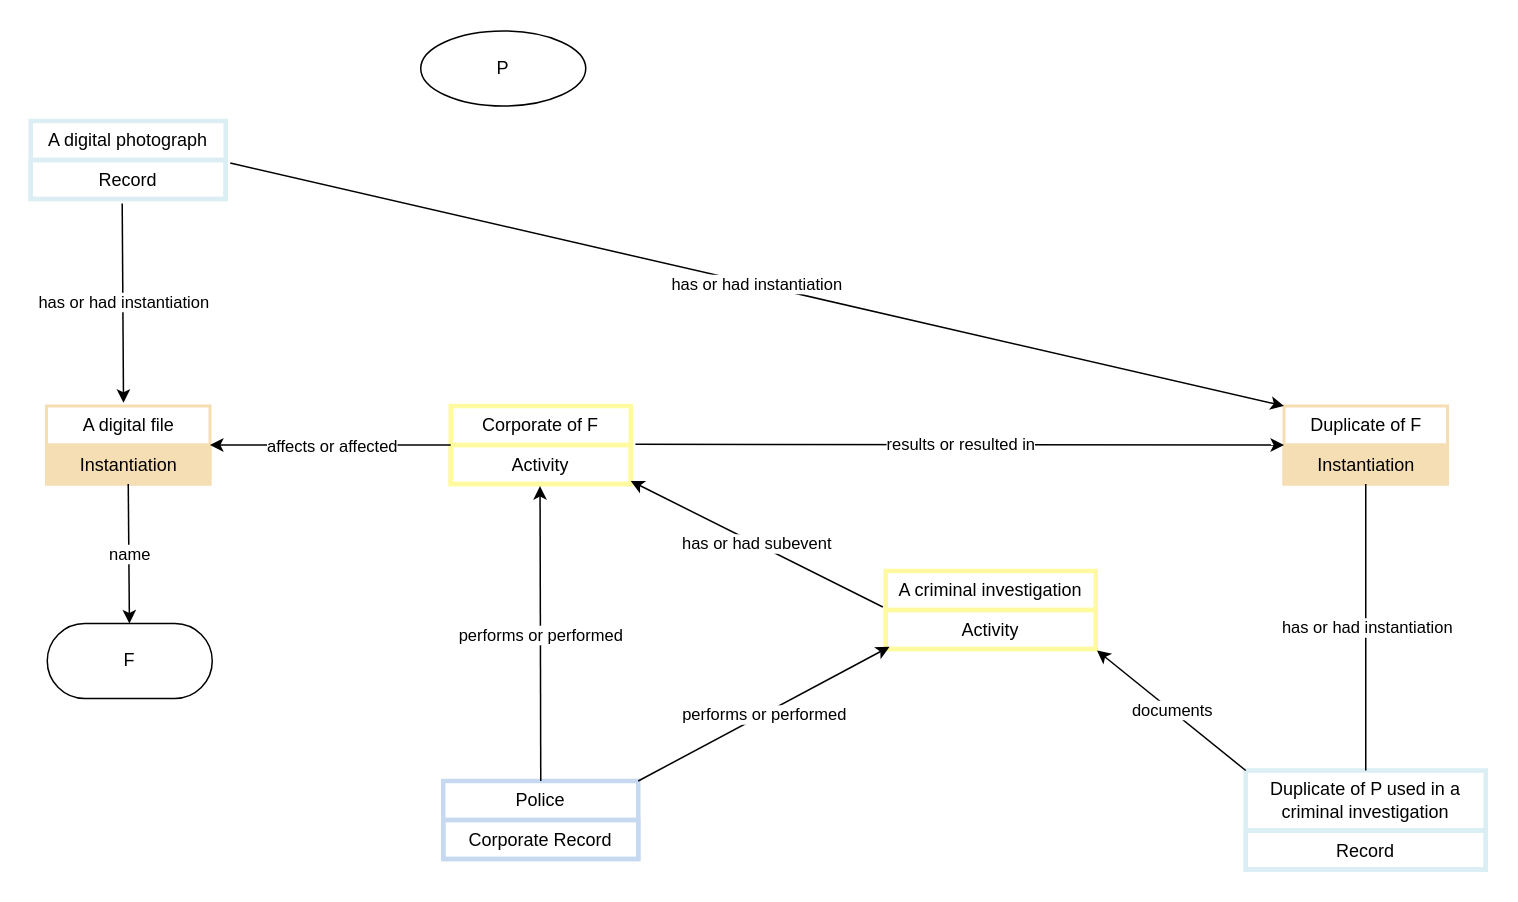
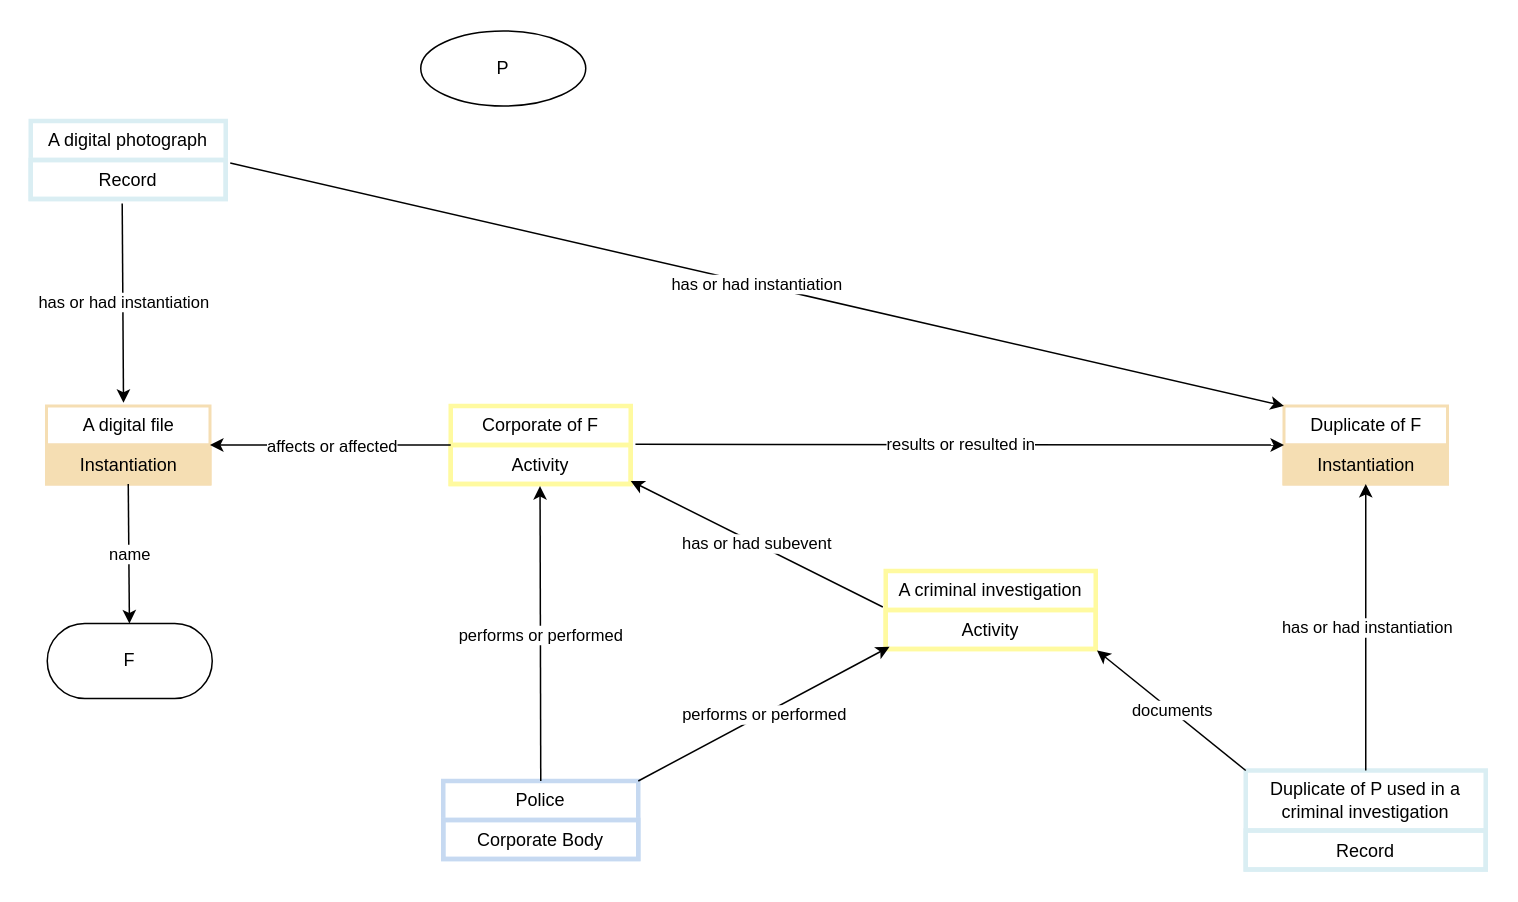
  <mxCell id="0" />
  <mxCell id="1" parent="0" />
  <mxCell id="2" value="A digital photograph" style="swimlane;fontStyle=0;childLayout=stackLayout;horizontal=1;startSize=26;strokeColor=#DAEEF3;strokeWidth=3;fillColor=none;horizontalStack=0;resizeParent=1;resizeParentMax=0;resizeLast=0;collapsible=1;marginBottom=0;whiteSpace=wrap;html=1;" parent="1" vertex="1"><mxGeometry x="20" y="80" width="130" height="52" as="geometry" /></mxCell>
  <mxCell id="3" value="Record" style="text;strokeColor=#DAEEF3;strokeWidth=3;fillColor=none;align=center;verticalAlign=top;spacingLeft=4;spacingRight=4;overflow=hidden;rotatable=0;points=[[0,0.5],[1,0.5]];portConstraint=eastwest;whiteSpace=wrap;html=1;" parent="2" vertex="1"><mxGeometry y="26" width="130" height="26" as="geometry" /></mxCell>
  <mxCell id="4" value="" style="endArrow=classic;html=1;rounded=0;exitX=0.469;exitY=1.115;exitDx=0;exitDy=0;exitPerimeter=0;entryX=0.471;entryY=-0.041;entryDx=0;entryDy=0;entryPerimeter=0;" parent="1" source="3" target="6" edge="1"><mxGeometry relative="1" as="geometry"><mxPoint x="90" y="180" as="sourcePoint" /><mxPoint x="80" y="260" as="targetPoint" /></mxGeometry></mxCell>
  <mxCell id="5" value="has or had instantiation" style="edgeLabel;resizable=0;html=1;;align=center;verticalAlign=middle;" parent="4" connectable="0" vertex="1"><mxGeometry relative="1" as="geometry" /></mxCell>
  <mxCell id="6" value="A digital file" style="swimlane;fontStyle=0;childLayout=stackLayout;horizontal=1;startSize=26;strokeColor=#F5DEB3;strokeWidth=2;fillColor=none;horizontalStack=0;resizeParent=1;resizeParentMax=0;resizeLast=0;collapsible=1;marginBottom=0;whiteSpace=wrap;html=1;" parent="1" vertex="1"><mxGeometry x="30.5" y="270" width="109" height="52" as="geometry" /></mxCell>
  <mxCell id="7" value="Instantiation&lt;div&gt;&lt;br&gt;&lt;/div&gt;" style="text;strokeColor=#F5DEB3;strokeWidth=2;fillColor=#F5DEB3;align=center;verticalAlign=top;spacingLeft=4;spacingRight=4;overflow=hidden;rotatable=0;points=[[0,0.5],[1,0.5]];portConstraint=eastwest;whiteSpace=wrap;html=1;" parent="6" vertex="1"><mxGeometry y="26" width="109" height="26" as="geometry" /></mxCell>
  <mxCell id="8" value="A criminal investigation" style="swimlane;fontStyle=0;childLayout=stackLayout;horizontal=1;startSize=26;strokeColor=#FFFAA0;strokeWidth=3;fillColor=none;horizontalStack=0;resizeParent=1;resizeParentMax=0;resizeLast=0;collapsible=1;marginBottom=0;whiteSpace=wrap;html=1;" parent="1" vertex="1"><mxGeometry x="590" y="380" width="140" height="52" as="geometry" /></mxCell>
  <mxCell id="9" value="Activity" style="text;strokeColor=#FFFAA0;strokeWidth=3;fillColor=none;align=center;verticalAlign=top;spacingLeft=4;spacingRight=4;overflow=hidden;rotatable=0;points=[[0,0.5],[1,0.5]];portConstraint=eastwest;whiteSpace=wrap;html=1;" parent="8" vertex="1"><mxGeometry y="26" width="140" height="26" as="geometry" /></mxCell>
  <mxCell id="10" value="Police" style="swimlane;fontStyle=0;childLayout=stackLayout;horizontal=1;startSize=26;strokeColor=#C6D9F1;strokeWidth=3;fillColor=none;horizontalStack=0;resizeParent=1;resizeParentMax=0;resizeLast=0;collapsible=1;marginBottom=0;whiteSpace=wrap;html=1;" parent="1" vertex="1"><mxGeometry x="295" y="520" width="130" height="52" as="geometry" /></mxCell>
- <mxCell id="11" value="Corporate Record" style="text;strokeColor=#C6D9F1;strokeWidth=3;fillColor=none;align=center;verticalAlign=top;spacingLeft=4;spacingRight=4;overflow=hidden;rotatable=0;points=[[0,0.5],[1,0.5]];portConstraint=eastwest;whiteSpace=wrap;html=1;" parent="10" vertex="1"><mxGeometry y="26" width="130" height="26" as="geometry" /></mxCell>
+ <mxCell id="11" value="Corporate Body" style="text;strokeColor=#C6D9F1;strokeWidth=3;fillColor=none;align=center;verticalAlign=top;spacingLeft=4;spacingRight=4;overflow=hidden;rotatable=0;points=[[0,0.5],[1,0.5]];portConstraint=eastwest;whiteSpace=wrap;html=1;" parent="10" vertex="1"><mxGeometry y="26" width="130" height="26" as="geometry" /></mxCell>
  <mxCell id="12" value="Corporate of F" style="swimlane;fontStyle=0;childLayout=stackLayout;horizontal=1;startSize=26;strokeColor=#FFFAA0;strokeWidth=3;fillColor=none;horizontalStack=0;resizeParent=1;resizeParentMax=0;resizeLast=0;collapsible=1;marginBottom=0;whiteSpace=wrap;html=1;" parent="1" vertex="1"><mxGeometry x="300" y="270" width="120" height="52" as="geometry" /></mxCell>
  <mxCell id="13" value="Activity" style="text;strokeColor=#FFFAA0;strokeWidth=3;fillColor=none;align=center;verticalAlign=top;spacingLeft=4;spacingRight=4;overflow=hidden;rotatable=0;points=[[0,0.5],[1,0.5]];portConstraint=eastwest;whiteSpace=wrap;html=1;" parent="12" vertex="1"><mxGeometry y="26" width="120" height="26" as="geometry" /></mxCell>
  <mxCell id="14" value="" style="endArrow=classic;html=1;rounded=0;exitX=0.5;exitY=1;exitDx=0;exitDy=0;" parent="1" source="6" target="16" edge="1"><mxGeometry relative="1" as="geometry"><mxPoint x="84.5" y="340" as="sourcePoint" /><mxPoint x="86" y="440" as="targetPoint" /></mxGeometry></mxCell>
  <mxCell id="15" value="name" style="edgeLabel;resizable=0;html=1;;align=center;verticalAlign=middle;" parent="14" connectable="0" vertex="1"><mxGeometry relative="1" as="geometry" /></mxCell>
  <mxCell id="16" value="F" style="html=1;whiteSpace=wrap;rounded=1;arcSize=50;" parent="1" vertex="1"><mxGeometry x="31" y="415" width="110" height="50" as="geometry" /></mxCell>
  <mxCell id="17" value="" style="endArrow=classic;html=1;rounded=0;exitX=0;exitY=0.5;exitDx=0;exitDy=0;entryX=1;entryY=0.5;entryDx=0;entryDy=0;" parent="1" source="12" target="6" edge="1"><mxGeometry relative="1" as="geometry"><mxPoint x="130" y="340" as="sourcePoint" /><mxPoint x="170" y="300" as="targetPoint" /></mxGeometry></mxCell>
  <mxCell id="18" value="affects or affected" style="edgeLabel;resizable=0;html=1;;align=center;verticalAlign=middle;" parent="17" connectable="0" vertex="1"><mxGeometry relative="1" as="geometry" /></mxCell>
  <mxCell id="19" value="Duplicate of F" style="swimlane;fontStyle=0;childLayout=stackLayout;horizontal=1;startSize=26;strokeColor=#F5DEB3;strokeWidth=2;fillColor=none;horizontalStack=0;resizeParent=1;resizeParentMax=0;resizeLast=0;collapsible=1;marginBottom=0;whiteSpace=wrap;html=1;" parent="1" vertex="1"><mxGeometry x="855.5" y="270" width="109" height="52" as="geometry" /></mxCell>
  <mxCell id="20" value="Instantiation&lt;div&gt;&lt;br&gt;&lt;/div&gt;" style="text;strokeColor=#F5DEB3;strokeWidth=2;fillColor=#F5DEB3;align=center;verticalAlign=top;spacingLeft=4;spacingRight=4;overflow=hidden;rotatable=0;points=[[0,0.5],[1,0.5]];portConstraint=eastwest;whiteSpace=wrap;html=1;" parent="19" vertex="1"><mxGeometry y="26" width="109" height="26" as="geometry" /></mxCell>
  <mxCell id="21" value="" style="endArrow=classic;html=1;rounded=0;exitX=1.026;exitY=-0.019;exitDx=0;exitDy=0;entryX=0;entryY=0.5;entryDx=0;entryDy=0;exitPerimeter=0;" parent="1" source="13" target="19" edge="1"><mxGeometry relative="1" as="geometry"><mxPoint x="310" y="360" as="sourcePoint" /><mxPoint x="150" y="306" as="targetPoint" /></mxGeometry></mxCell>
  <mxCell id="22" value="results or resulted in" style="edgeLabel;resizable=0;html=1;;align=center;verticalAlign=middle;" parent="21" connectable="0" vertex="1"><mxGeometry relative="1" as="geometry" /></mxCell>
  <mxCell id="23" value="" style="endArrow=classic;html=1;rounded=0;entryX=0.496;entryY=1.054;entryDx=0;entryDy=0;entryPerimeter=0;exitX=0.5;exitY=0;exitDx=0;exitDy=0;" parent="1" source="10" target="13" edge="1"><mxGeometry relative="1" as="geometry"><mxPoint x="360" y="412" as="sourcePoint" /><mxPoint x="280" y="390" as="targetPoint" /></mxGeometry></mxCell>
  <mxCell id="24" value="performs or performed" style="edgeLabel;resizable=0;html=1;;align=center;verticalAlign=middle;" parent="23" connectable="0" vertex="1"><mxGeometry relative="1" as="geometry" /></mxCell>
  <mxCell id="25" value="" style="endArrow=classic;html=1;rounded=0;exitX=1.023;exitY=0.077;exitDx=0;exitDy=0;exitPerimeter=0;entryX=0;entryY=0;entryDx=0;entryDy=0;" parent="1" source="3" target="19" edge="1"><mxGeometry relative="1" as="geometry"><mxPoint x="364.5" y="120" as="sourcePoint" /><mxPoint x="365.5" y="253" as="targetPoint" /></mxGeometry></mxCell>
  <mxCell id="26" value="has or had instantiation" style="edgeLabel;resizable=0;html=1;;align=center;verticalAlign=middle;" parent="25" connectable="0" vertex="1"><mxGeometry relative="1" as="geometry" /></mxCell>
  <mxCell id="27" value="" style="endArrow=classic;html=1;rounded=0;entryX=1;entryY=0.923;entryDx=0;entryDy=0;entryPerimeter=0;exitX=-0.014;exitY=-0.077;exitDx=0;exitDy=0;exitPerimeter=0;" parent="1" source="9" target="13" edge="1"><mxGeometry relative="1" as="geometry"><mxPoint x="480" y="399" as="sourcePoint" /><mxPoint x="480" y="310" as="targetPoint" /></mxGeometry></mxCell>
  <mxCell id="28" value="has or had subevent" style="edgeLabel;resizable=0;html=1;;align=center;verticalAlign=middle;" parent="27" connectable="0" vertex="1"><mxGeometry relative="1" as="geometry" /></mxCell>
  <mxCell id="29" value="" style="endArrow=classic;html=1;rounded=0;entryX=0.018;entryY=0.942;entryDx=0;entryDy=0;entryPerimeter=0;exitX=1;exitY=0;exitDx=0;exitDy=0;" parent="1" source="10" target="9" edge="1"><mxGeometry relative="1" as="geometry"><mxPoint x="370" y="475" as="sourcePoint" /><mxPoint x="370" y="333" as="targetPoint" /></mxGeometry></mxCell>
  <mxCell id="30" value="performs or performed" style="edgeLabel;resizable=0;html=1;;align=center;verticalAlign=middle;" parent="29" connectable="0" vertex="1"><mxGeometry relative="1" as="geometry" /></mxCell>
  <mxCell id="31" value="Duplicate of P used in a criminal investigation" style="swimlane;fontStyle=0;childLayout=stackLayout;horizontal=1;startSize=40;strokeColor=#DAEEF3;strokeWidth=3;fillColor=none;horizontalStack=0;resizeParent=1;resizeParentMax=0;resizeLast=0;collapsible=1;marginBottom=0;whiteSpace=wrap;html=1;" parent="1" vertex="1"><mxGeometry x="830" y="513" width="160" height="66" as="geometry" /></mxCell>
  <mxCell id="32" value="Record" style="text;strokeColor=#DAEEF3;strokeWidth=3;fillColor=none;align=center;verticalAlign=top;spacingLeft=4;spacingRight=4;overflow=hidden;rotatable=0;points=[[0,0.5],[1,0.5]];portConstraint=eastwest;whiteSpace=wrap;html=1;" parent="31" vertex="1"><mxGeometry y="40" width="160" height="26" as="geometry" /></mxCell>
  <mxCell id="33" value="P" style="ellipse;html=1;whiteSpace=wrap;arcSize=50;" parent="1" vertex="1"><mxGeometry x="280" y="20" width="110" height="50" as="geometry" /></mxCell>
- <mxCell id="34" value="" style="endArrow=none;html=1;rounded=0;entryX=0.5;entryY=1;entryDx=0;entryDy=0;exitX=0.5;exitY=0;exitDx=0;exitDy=0;" parent="1" source="31" target="19" edge="1"><mxGeometry relative="1" as="geometry"><mxPoint x="835" y="510" as="sourcePoint" /><mxPoint x="841" y="513" as="targetPoint" /></mxGeometry></mxCell>
+ <mxCell id="34" value="" style="endArrow=classic;html=1;rounded=0;entryX=0.5;entryY=1;entryDx=0;entryDy=0;exitX=0.5;exitY=0;exitDx=0;exitDy=0;" parent="1" source="31" target="19" edge="1"><mxGeometry relative="1" as="geometry"><mxPoint x="835" y="510" as="sourcePoint" /><mxPoint x="841" y="513" as="targetPoint" /></mxGeometry></mxCell>
  <mxCell id="35" value="has or had instantiation" style="edgeLabel;resizable=0;html=1;;align=center;verticalAlign=middle;" parent="34" connectable="0" vertex="1"><mxGeometry relative="1" as="geometry" /></mxCell>
  <mxCell id="36" value="" style="endArrow=classic;html=1;rounded=0;exitX=0;exitY=0;exitDx=0;exitDy=0;entryX=1.006;entryY=1.038;entryDx=0;entryDy=0;entryPerimeter=0;" parent="1" source="31" target="9" edge="1"><mxGeometry relative="1" as="geometry"><mxPoint x="670" y="390" as="sourcePoint" /><mxPoint x="810" y="390" as="targetPoint" /></mxGeometry></mxCell>
  <mxCell id="37" value="documents" style="edgeLabel;resizable=0;html=1;;align=center;verticalAlign=middle;" parent="36" connectable="0" vertex="1"><mxGeometry relative="1" as="geometry" /></mxCell>
